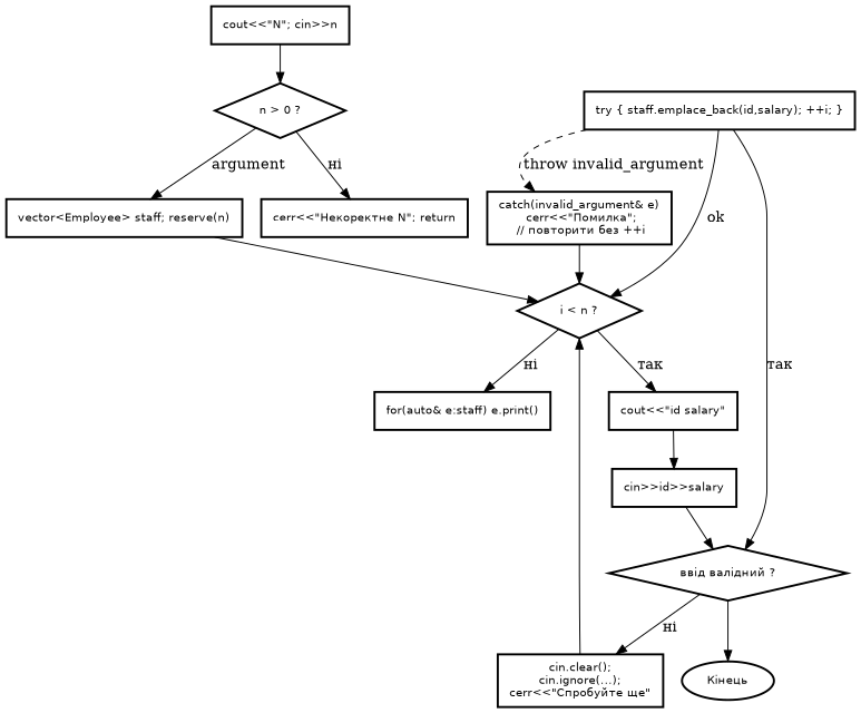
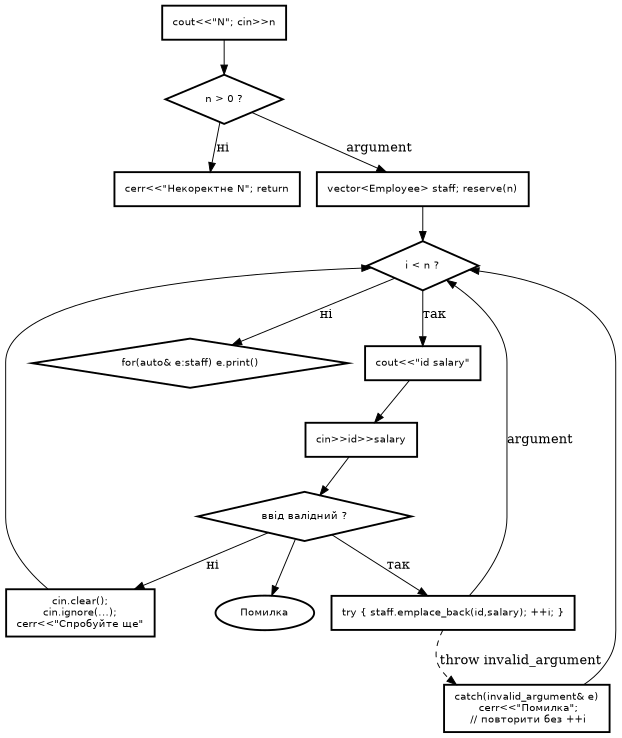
  digraph {
    rankdir=TB
    node [fontname="DejaVu Sans" fontsize=11 margin="0.15,0.1" shape=box style="solid,bold"]
    n1 [label="cout<<\"N\"; cin>>n"]
    n2 [label="n > 0 ?" shape=diamond]
    n3 [label="cerr<<\"Некоректне N\"; return"]
    n4 [label="vector<Employee> staff; reserve(n)"]
    n5 [label="i < n ?" shape=diamond]
    n6 [label="cout<<\"id salary\""]
-   n7 [label="for(auto& e:staff) e.print()"]
+   n7 [label="for(auto& e:staff) e.print()" shape=diamond]
    n8 [label="cin>>id>>salary"]
    n9 [label="ввід валідний ?" shape=diamond]
    n10 [label="cin.clear();\ncin.ignore(...);\ncerr<<\"Спробуйте ще\""]
    n11 [label="try { staff.emplace_back(id,salary); ++i; }"]
-   n12 [label="Кінець" shape=oval]
+   n12 [label="Помилка" shape=oval]
    n13 [label="catch(invalid_argument& e)\n cerr<<\"Помилка\";\n // повторити без ++i"]
    n1 -> n2
    n2 -> n3 [label="ні"]
    n2 -> n4 [label=argument]
    n4 -> n5
    n5 -> n6 [label="так"]
    n5 -> n7 [label="ні"]
    n6 -> n8
    n8 -> n9
    n9 -> n10 [label="ні"]
-   n11 -> n9 [label="так"]
+   n9 -> n11 [label="так"]
    n9 -> n12
    n10 -> n5
-   n11 -> n5 [label=ok]
+   n11 -> n5 [label=argument]
    n11 -> n13 [label="throw invalid_argument" style=dashed]
    n13 -> n5
  }
